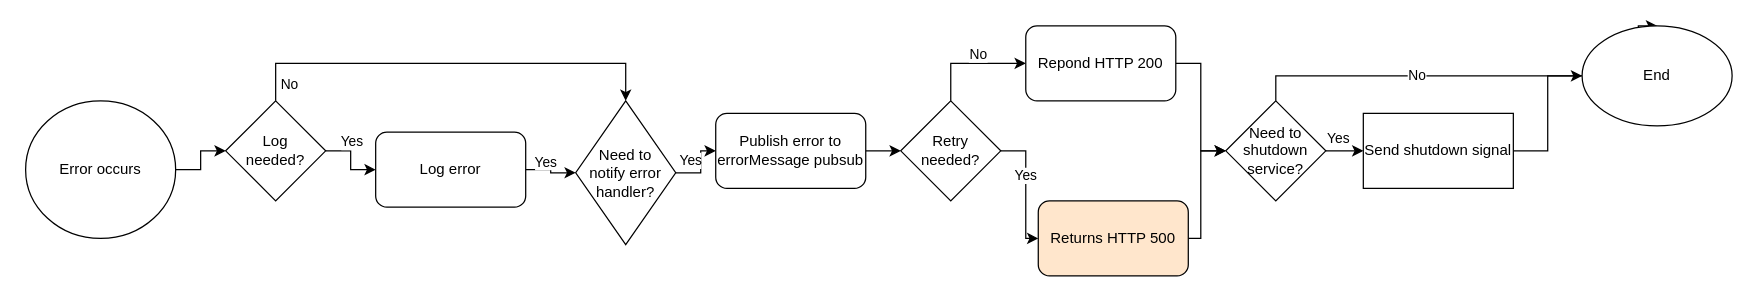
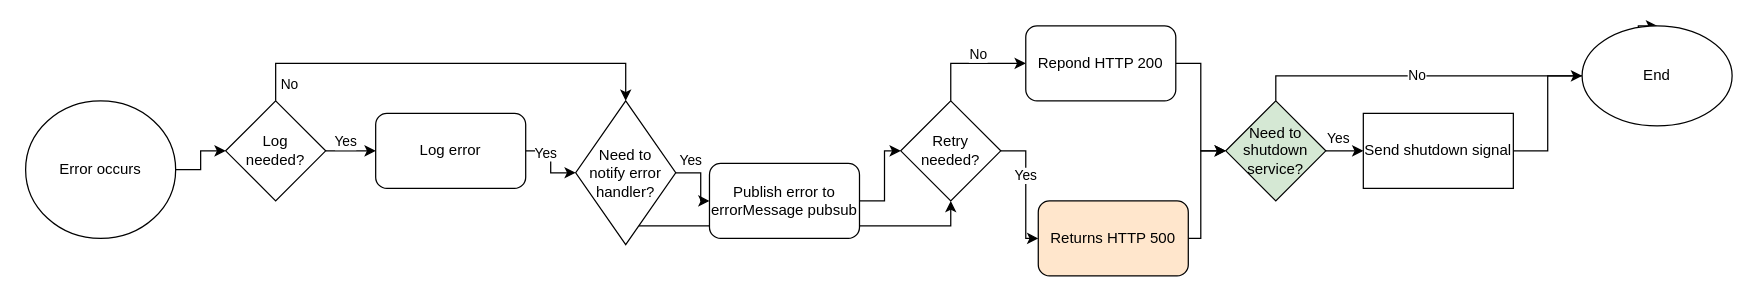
  <mxCell id="0" />
  <mxCell id="1" parent="0" />
  <mxCell id="2" style="edgeStyle=orthogonalEdgeStyle;rounded=0;orthogonalLoop=1;jettySize=auto;html=1;entryX=0;entryY=0.5;entryDx=0;entryDy=0;" edge="1" parent="1" source="3" target="8"><mxGeometry relative="1" as="geometry" /></mxCell>
  <mxCell id="3" value="Error occurs" style="ellipse;whiteSpace=wrap;html=1;" vertex="1" parent="1"><mxGeometry x="20" y="80" width="120" height="110" as="geometry" /></mxCell>
  <mxCell id="4" style="edgeStyle=orthogonalEdgeStyle;rounded=0;orthogonalLoop=1;jettySize=auto;html=1;entryX=0;entryY=0.5;entryDx=0;entryDy=0;" edge="1" parent="1" source="8" target="11"><mxGeometry relative="1" as="geometry" /></mxCell>
  <mxCell id="5" value="Yes" style="edgeLabel;html=1;align=center;verticalAlign=middle;resizable=0;points=[];" vertex="1" connectable="0" parent="4"><mxGeometry x="-0.35" y="3" relative="1" as="geometry"><mxPoint x="2" y="-5" as="offset" /></mxGeometry></mxCell>
  <mxCell id="6" style="edgeStyle=orthogonalEdgeStyle;rounded=0;orthogonalLoop=1;jettySize=auto;html=1;entryX=0.5;entryY=0;entryDx=0;entryDy=0;" edge="1" parent="1" source="8" target="15"><mxGeometry relative="1" as="geometry"><Array as="points"><mxPoint x="220" y="50" /><mxPoint x="500" y="50" /></Array></mxGeometry></mxCell>
  <mxCell id="7" value="No" style="edgeLabel;html=1;align=center;verticalAlign=middle;resizable=0;points=[];" vertex="1" connectable="0" parent="6"><mxGeometry x="0.188" y="-4" relative="1" as="geometry"><mxPoint x="-162" y="12" as="offset" /></mxGeometry></mxCell>
  <mxCell id="8" value="Log&lt;br&gt;needed?" style="rhombus;whiteSpace=wrap;html=1;" vertex="1" parent="1"><mxGeometry x="180" y="80" width="80" height="80" as="geometry" /></mxCell>
  <mxCell id="9" style="edgeStyle=orthogonalEdgeStyle;rounded=0;orthogonalLoop=1;jettySize=auto;html=1;entryX=0;entryY=0.5;entryDx=0;entryDy=0;" edge="1" parent="1" source="11" target="15"><mxGeometry relative="1" as="geometry" /></mxCell>
  <mxCell id="10" value="Yes" style="edgeLabel;html=1;align=center;verticalAlign=middle;resizable=0;points=[];" vertex="1" connectable="0" parent="9"><mxGeometry x="0.05" relative="1" as="geometry"><mxPoint x="-5" y="-9" as="offset" /></mxGeometry></mxCell>
- <mxCell id="11" value="Log error" style="rounded=1;whiteSpace=wrap;html=1;" vertex="1" parent="1"><mxGeometry x="300" y="105" width="120" height="60" as="geometry" /></mxCell>
+ <mxCell id="11" value="Log error" style="rounded=1;whiteSpace=wrap;html=1;" vertex="1" parent="1"><mxGeometry x="300" y="90" width="120" height="60" as="geometry" /></mxCell>
  <mxCell id="12" style="edgeStyle=orthogonalEdgeStyle;rounded=0;orthogonalLoop=1;jettySize=auto;html=1;" edge="1" parent="1" source="15" target="17"><mxGeometry relative="1" as="geometry" /></mxCell>
  <mxCell id="13" value="Yes" style="edgeLabel;html=1;align=center;verticalAlign=middle;resizable=0;points=[];" vertex="1" connectable="0" parent="12"><mxGeometry x="-0.542" relative="1" as="geometry"><mxPoint y="-10" as="offset" /></mxGeometry></mxCell>
+ <mxCell id="14" style="edgeStyle=orthogonalEdgeStyle;rounded=0;orthogonalLoop=1;jettySize=auto;html=1;entryX=0.5;entryY=1;entryDx=0;entryDy=0;" edge="1" parent="1" source="15" target="22"><mxGeometry relative="1" as="geometry"><Array as="points"><mxPoint x="500" y="180" /><mxPoint x="760" y="180" /></Array></mxGeometry></mxCell>
  <mxCell id="15" value="Need to &lt;br&gt;notify error handler?" style="rhombus;whiteSpace=wrap;html=1;" vertex="1" parent="1"><mxGeometry x="460" y="80" width="80" height="115" as="geometry" /></mxCell>
  <mxCell id="16" style="edgeStyle=orthogonalEdgeStyle;rounded=0;orthogonalLoop=1;jettySize=auto;html=1;entryX=0;entryY=0.5;entryDx=0;entryDy=0;" edge="1" parent="1" source="17" target="22"><mxGeometry relative="1" as="geometry" /></mxCell>
- <mxCell id="17" value="Publish error to errorMessage pubsub" style="rounded=1;whiteSpace=wrap;html=1;" vertex="1" parent="1"><mxGeometry x="572" y="90" width="120" height="60" as="geometry" /></mxCell>
+ <mxCell id="17" value="Publish error to errorMessage pubsub" style="rounded=1;whiteSpace=wrap;html=1;" vertex="1" parent="1"><mxGeometry x="567" y="130" width="120" height="60" as="geometry" /></mxCell>
  <mxCell id="18" style="edgeStyle=orthogonalEdgeStyle;rounded=0;orthogonalLoop=1;jettySize=auto;html=1;exitX=0.5;exitY=0;exitDx=0;exitDy=0;entryX=0;entryY=0.5;entryDx=0;entryDy=0;" edge="1" parent="1" source="22" target="32"><mxGeometry relative="1" as="geometry" /></mxCell>
  <mxCell id="19" value="No" style="edgeLabel;html=1;align=center;verticalAlign=middle;resizable=0;points=[];" vertex="1" connectable="0" parent="18"><mxGeometry x="0.14" y="-2" relative="1" as="geometry"><mxPoint y="-10" as="offset" /></mxGeometry></mxCell>
  <mxCell id="20" style="edgeStyle=orthogonalEdgeStyle;rounded=0;orthogonalLoop=1;jettySize=auto;html=1;entryX=0;entryY=0.5;entryDx=0;entryDy=0;exitX=1;exitY=0.5;exitDx=0;exitDy=0;" edge="1" parent="1" source="22" target="24"><mxGeometry relative="1" as="geometry"><Array as="points"><mxPoint x="820" y="120" /><mxPoint x="820" y="190" /></Array></mxGeometry></mxCell>
  <mxCell id="21" value="Yes" style="edgeLabel;html=1;align=center;verticalAlign=middle;resizable=0;points=[];" vertex="1" connectable="0" parent="20"><mxGeometry x="-0.22" y="-1" relative="1" as="geometry"><mxPoint as="offset" /></mxGeometry></mxCell>
  <mxCell id="22" value="Retry needed?" style="rhombus;whiteSpace=wrap;html=1;" vertex="1" parent="1"><mxGeometry x="720" y="80" width="80" height="80" as="geometry" /></mxCell>
  <mxCell id="23" style="edgeStyle=orthogonalEdgeStyle;rounded=0;orthogonalLoop=1;jettySize=auto;html=1;entryX=0;entryY=0.5;entryDx=0;entryDy=0;" edge="1" parent="1" source="24" target="28"><mxGeometry relative="1" as="geometry"><Array as="points"><mxPoint x="960" y="190" /><mxPoint x="960" y="120" /></Array></mxGeometry></mxCell>
  <mxCell id="24" value="Returns HTTP 500" style="rounded=1;whiteSpace=wrap;html=1;fillColor=#ffe6cc;" vertex="1" parent="1"><mxGeometry x="830" y="160" width="120" height="60" as="geometry" /></mxCell>
  <mxCell id="25" value="Yes" style="edgeStyle=orthogonalEdgeStyle;rounded=0;orthogonalLoop=1;jettySize=auto;html=1;" edge="1" parent="1" source="28" target="30"><mxGeometry x="0.2" y="10" relative="1" as="geometry"><mxPoint as="offset" /></mxGeometry></mxCell>
  <mxCell id="26" style="edgeStyle=orthogonalEdgeStyle;rounded=0;orthogonalLoop=1;jettySize=auto;html=1;entryX=0.5;entryY=0;entryDx=0;entryDy=0;" edge="1" parent="1" source="28" target="33"><mxGeometry relative="1" as="geometry"><Array as="points"><mxPoint x="1020" y="60" /><mxPoint x="1310" y="60" /></Array></mxGeometry></mxCell>
  <mxCell id="27" value="No" style="edgeLabel;html=1;align=center;verticalAlign=middle;resizable=0;points=[];" vertex="1" connectable="0" parent="26"><mxGeometry x="-0.279" y="1" relative="1" as="geometry"><mxPoint as="offset" /></mxGeometry></mxCell>
- <mxCell id="28" value="Need to shutdown service?" style="rhombus;whiteSpace=wrap;html=1;" vertex="1" parent="1"><mxGeometry x="980" y="80" width="80" height="80" as="geometry" /></mxCell>
+ <mxCell id="28" value="Need to shutdown service?" style="rhombus;whiteSpace=wrap;html=1;fillColor=#d5e8d4;" vertex="1" parent="1"><mxGeometry x="980" y="80" width="80" height="80" as="geometry" /></mxCell>
  <mxCell id="29" style="edgeStyle=orthogonalEdgeStyle;rounded=0;orthogonalLoop=1;jettySize=auto;html=1;entryX=0;entryY=0.5;entryDx=0;entryDy=0;" edge="1" parent="1" source="30" target="33"><mxGeometry relative="1" as="geometry" /></mxCell>
  <mxCell id="30" value="Send shutdown signal" style="whiteSpace=wrap;html=1;rounded=0;" vertex="1" parent="1"><mxGeometry x="1090" y="90" width="120" height="60" as="geometry" /></mxCell>
  <mxCell id="31" style="edgeStyle=orthogonalEdgeStyle;rounded=0;orthogonalLoop=1;jettySize=auto;html=1;entryX=0;entryY=0.5;entryDx=0;entryDy=0;" edge="1" parent="1" source="32" target="28"><mxGeometry relative="1" as="geometry"><Array as="points"><mxPoint x="960" y="50" /><mxPoint x="960" y="120" /></Array></mxGeometry></mxCell>
  <mxCell id="32" value="Repond HTTP 200" style="rounded=1;whiteSpace=wrap;html=1;" vertex="1" parent="1"><mxGeometry x="820" y="20" width="120" height="60" as="geometry" /></mxCell>
  <mxCell id="33" value="End" style="ellipse;whiteSpace=wrap;html=1;" vertex="1" parent="1"><mxGeometry x="1265" y="20" width="120" height="80" as="geometry" /></mxCell>
